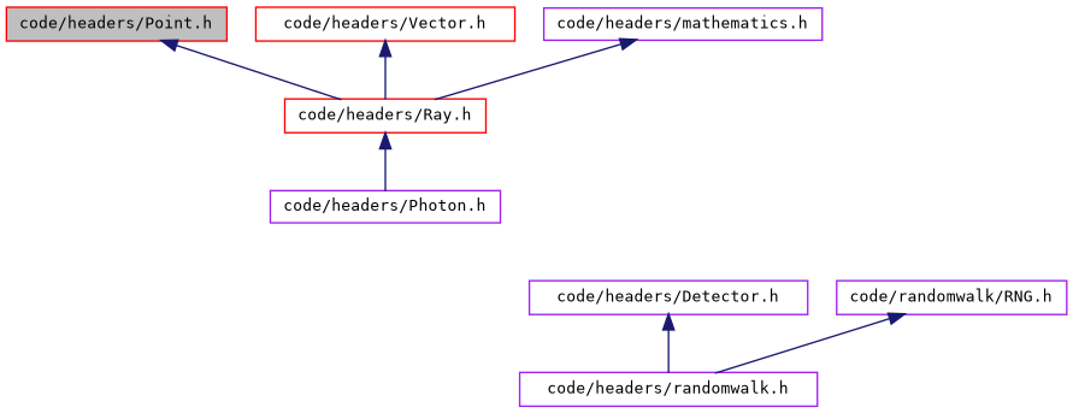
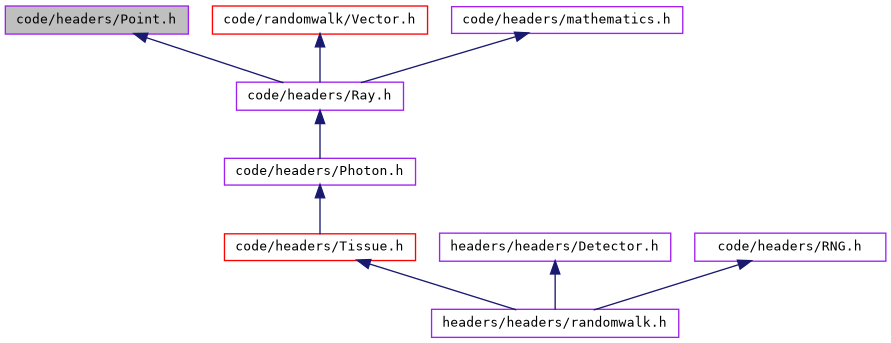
  digraph {
    fontname="DejaVu Sans Mono"
    node [color=purple fillcolor=white fontname="DejaVu Sans Mono" fontsize=10 shape=record style=filled]
    edge [color=midnightblue dir=back fontname="DejaVu Sans Mono" fontsize=10 labelfontname=Helvetica labelfontsize=10 style=solid]
-   n1 [color=red fillcolor=grey75 fontcolor=black height=0.2 label="code/headers/Point.h" width=0.4]
-   n2 [color=red height=0.2 label="code/headers/Ray.h" width=0.4]
-   n3 [color=red height=0.2 label="code/headers/Vector.h" width=0.4]
+   n1 [fillcolor=grey75 fontcolor=black height=0.2 label="code/headers/Point.h" width=0.4]
+   n2 [height=0.2 label="code/headers/Ray.h" width=0.4]
+   n3 [color=red height=0.2 label="code/randomwalk/Vector.h" width=0.4]
    n4 [height=0.2 label="code/headers/Photon.h" width=0.4]
    n5 [height=0.2 label="code/headers/mathematics.h" width=0.4]
-   n7 [height=0.2 label="code/headers/Detector.h" width=0.4]
-   n8 [height=0.2 label="code/headers/randomwalk.h" width=0.4]
-   n9 [height=0.2 label="code/randomwalk/RNG.h" width=0.4]
+   n6 [color=red height=0.2 label="code/headers/Tissue.h" width=0.4]
+   n7 [height=0.2 label="headers/headers/Detector.h" width=0.4]
+   n8 [height=0.2 label="headers/headers/randomwalk.h" width=0.4]
+   n9 [height=0.2 label="code/headers/RNG.h" width=0.4]
    n1 -> n2
    n2 -> n4
    n3 -> n2
+   n4 -> n6
    n5 -> n2
+   n6 -> n8
    n7 -> n8
    n9 -> n8
  }
